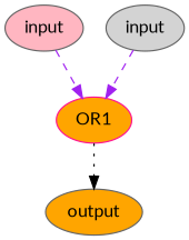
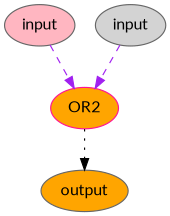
  digraph {
    fontname=Lato
    node [style=filled fillcolor=orange color=gray40 fontname=Lato]
    edge [color=purple style=dashed fontname=Lato]
    n1 [label=input fillcolor=lightpink]
-   n2 [label=OR1 color=deeppink]
+   n2 [label=OR2 color=deeppink]
    n3 [label=input fillcolor=lightgrey]
    n4 [label=output]
    n1 -> n2
    n2 -> n4 [color=black style=dotted]
    n3 -> n2
  }
